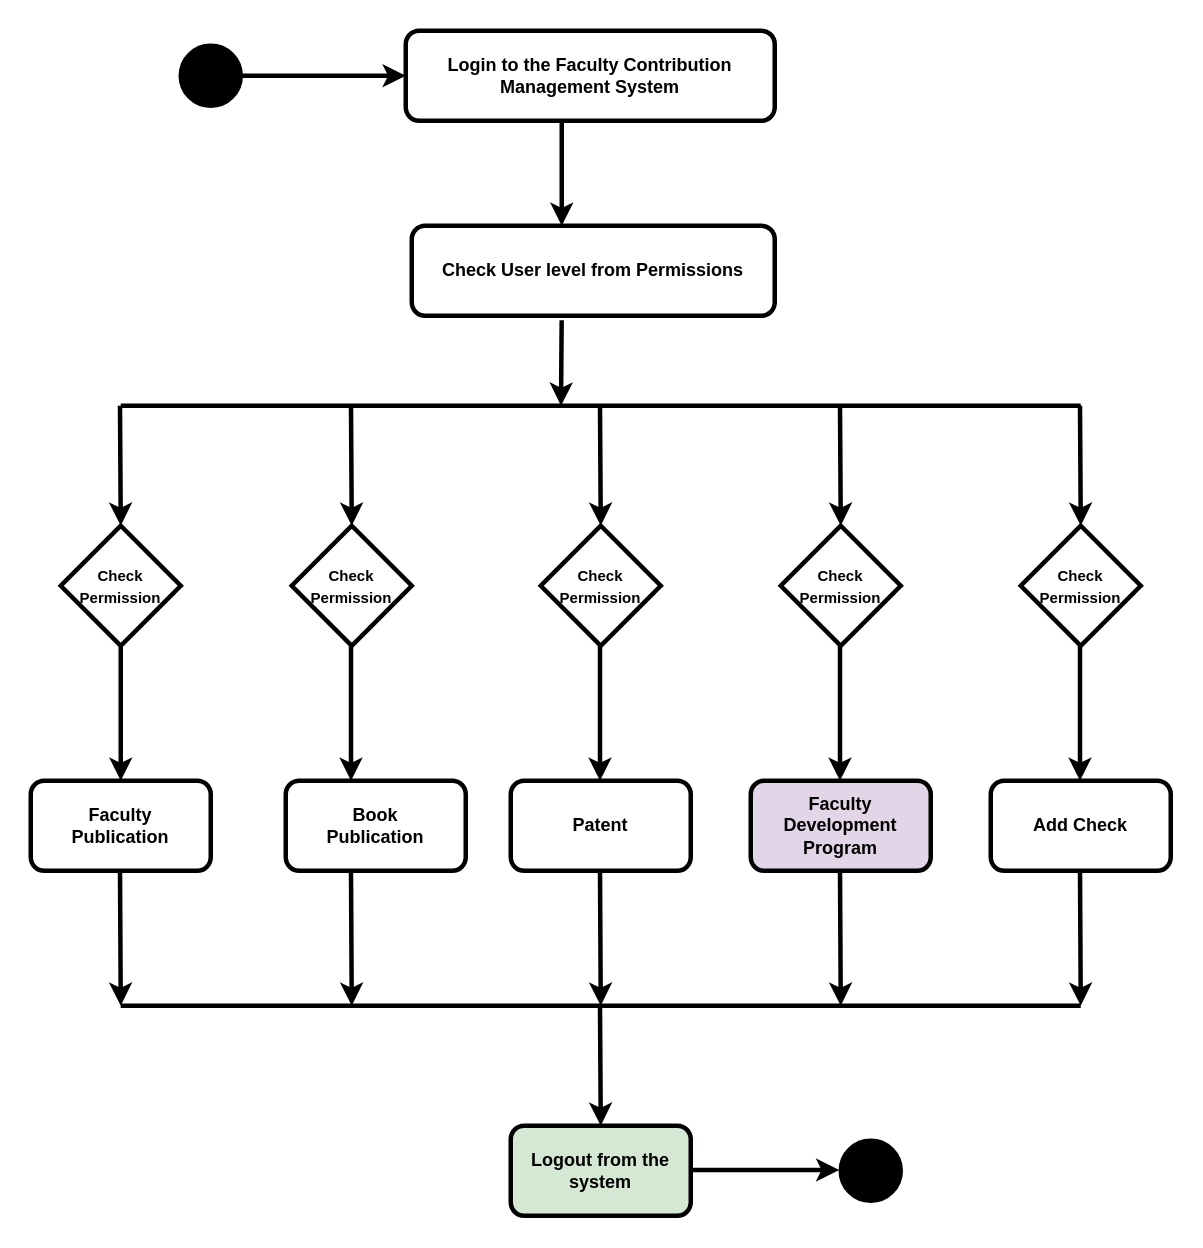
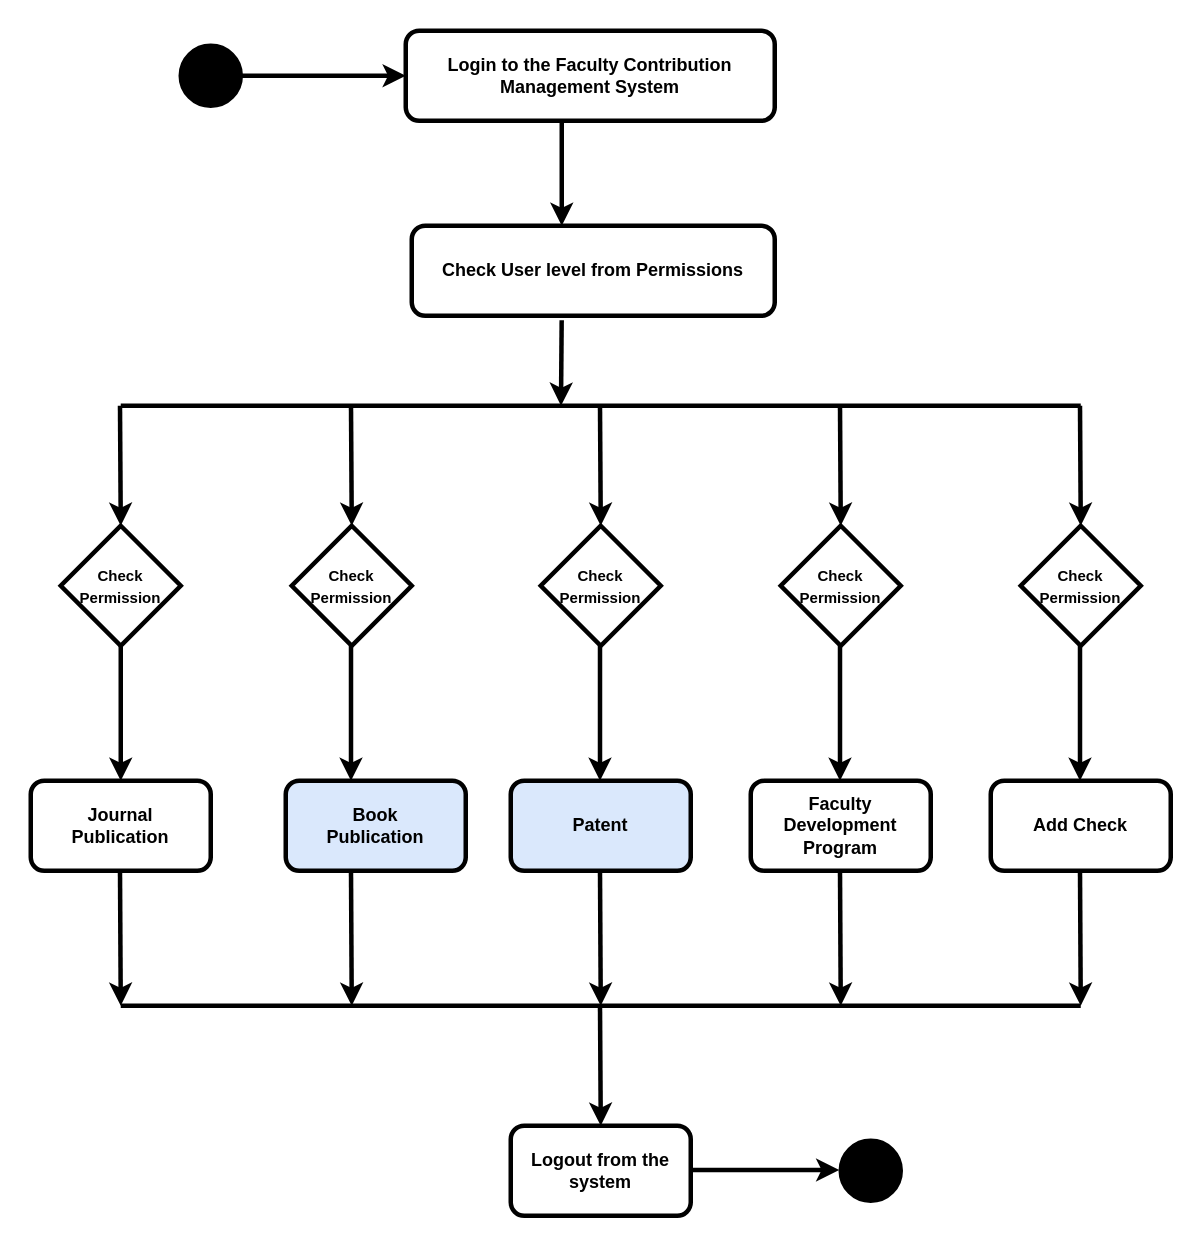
  <mxCell id="0" />
  <mxCell id="1" parent="0" />
  <mxCell id="2" value="" style="ellipse;whiteSpace=wrap;html=1;aspect=fixed;fillColor=#000000;strokeWidth=3;" vertex="1" parent="1"><mxGeometry x="120" y="30" width="40" height="40" as="geometry" /></mxCell>
  <mxCell id="3" value="&lt;b&gt;Login to the Faculty Contribution Management System&lt;/b&gt;" style="rounded=1;whiteSpace=wrap;html=1;strokeWidth=3;" vertex="1" parent="1"><mxGeometry x="270" y="20" width="246" height="60" as="geometry" /></mxCell>
  <mxCell id="4" value="" style="endArrow=classic;html=1;rounded=0;entryX=0;entryY=0.5;entryDx=0;entryDy=0;exitX=1;exitY=0.5;exitDx=0;exitDy=0;strokeWidth=3;" edge="1" parent="1" source="2" target="3"><mxGeometry width="50" height="50" relative="1" as="geometry"><mxPoint x="180" y="49.5" as="sourcePoint" /><mxPoint x="250" y="49.5" as="targetPoint" /></mxGeometry></mxCell>
  <mxCell id="5" value="" style="endArrow=classic;html=1;rounded=0;exitX=1;exitY=0.5;exitDx=0;exitDy=0;strokeWidth=3;" edge="1" parent="1"><mxGeometry width="50" height="50" relative="1" as="geometry"><mxPoint x="374" y="80" as="sourcePoint" /><mxPoint x="374" y="150" as="targetPoint" /></mxGeometry></mxCell>
  <mxCell id="6" value="&lt;b&gt;Check User level from Permissions&lt;/b&gt;" style="rounded=1;whiteSpace=wrap;html=1;strokeWidth=3;" vertex="1" parent="1"><mxGeometry x="274" y="150" width="242" height="60" as="geometry" /></mxCell>
  <mxCell id="7" value="&lt;b style=&quot;border-color: var(--border-color); font-size: 10px;&quot;&gt;Check&lt;br style=&quot;border-color: var(--border-color);&quot;&gt;Permission&lt;/b&gt;" style="rhombus;whiteSpace=wrap;html=1;strokeWidth=3;" vertex="1" parent="1"><mxGeometry x="194" y="350" width="80" height="80" as="geometry" /></mxCell>
  <mxCell id="8" value="&lt;b style=&quot;border-color: var(--border-color); font-size: 10px;&quot;&gt;Check&lt;br style=&quot;border-color: var(--border-color);&quot;&gt;Permission&lt;/b&gt;" style="rhombus;whiteSpace=wrap;html=1;strokeWidth=3;" vertex="1" parent="1"><mxGeometry x="40" y="350" width="80" height="80" as="geometry" /></mxCell>
  <mxCell id="9" value="&lt;b style=&quot;border-color: var(--border-color); font-size: 10px;&quot;&gt;Check&lt;br style=&quot;border-color: var(--border-color);&quot;&gt;Permission&lt;/b&gt;&lt;b&gt;&lt;br&gt;&lt;/b&gt;" style="rhombus;whiteSpace=wrap;html=1;strokeWidth=3;" vertex="1" parent="1"><mxGeometry x="360" y="350" width="80" height="80" as="geometry" /></mxCell>
  <mxCell id="10" value="&lt;b style=&quot;font-size: 10px;&quot;&gt;Check&lt;br style=&quot;border-color: var(--border-color);&quot;&gt;Permission&lt;/b&gt;" style="rhombus;whiteSpace=wrap;html=1;strokeWidth=3;" vertex="1" parent="1"><mxGeometry x="520" y="350" width="80" height="80" as="geometry" /></mxCell>
  <mxCell id="11" value="&lt;b style=&quot;border-color: var(--border-color); font-size: 10px;&quot;&gt;Check&lt;br style=&quot;border-color: var(--border-color);&quot;&gt;Permission&lt;/b&gt;" style="rhombus;whiteSpace=wrap;html=1;strokeWidth=3;" vertex="1" parent="1"><mxGeometry x="680" y="350" width="80" height="80" as="geometry" /></mxCell>
  <mxCell id="12" value="" style="endArrow=none;html=1;rounded=0;strokeWidth=3;" edge="1" parent="1"><mxGeometry width="50" height="50" relative="1" as="geometry"><mxPoint x="80" y="270" as="sourcePoint" /><mxPoint x="720" y="270" as="targetPoint" /></mxGeometry></mxCell>
  <mxCell id="13" value="" style="endArrow=classic;html=1;rounded=0;entryX=0.5;entryY=0;entryDx=0;entryDy=0;strokeWidth=3;" edge="1" parent="1" target="11"><mxGeometry width="50" height="50" relative="1" as="geometry"><mxPoint x="719.5" y="270" as="sourcePoint" /><mxPoint x="719.5" y="320" as="targetPoint" /></mxGeometry></mxCell>
  <mxCell id="14" value="" style="endArrow=classic;html=1;rounded=0;entryX=0.5;entryY=0;entryDx=0;entryDy=0;strokeWidth=3;" edge="1" parent="1"><mxGeometry width="50" height="50" relative="1" as="geometry"><mxPoint x="79.5" y="270" as="sourcePoint" /><mxPoint x="80" y="350" as="targetPoint" /></mxGeometry></mxCell>
  <mxCell id="15" value="" style="endArrow=classic;html=1;rounded=0;entryX=0.5;entryY=0;entryDx=0;entryDy=0;strokeWidth=3;" edge="1" parent="1"><mxGeometry width="50" height="50" relative="1" as="geometry"><mxPoint x="559.5" y="270" as="sourcePoint" /><mxPoint x="560" y="350" as="targetPoint" /></mxGeometry></mxCell>
  <mxCell id="16" value="" style="endArrow=classic;html=1;rounded=0;entryX=0.5;entryY=0;entryDx=0;entryDy=0;strokeWidth=3;" edge="1" parent="1"><mxGeometry width="50" height="50" relative="1" as="geometry"><mxPoint x="399.5" y="270" as="sourcePoint" /><mxPoint x="400" y="350" as="targetPoint" /></mxGeometry></mxCell>
  <mxCell id="17" value="" style="endArrow=classic;html=1;rounded=0;entryX=0.5;entryY=0;entryDx=0;entryDy=0;strokeWidth=3;" edge="1" parent="1"><mxGeometry width="50" height="50" relative="1" as="geometry"><mxPoint x="233.5" y="270" as="sourcePoint" /><mxPoint x="234" y="350" as="targetPoint" /></mxGeometry></mxCell>
  <mxCell id="18" value="" style="endArrow=classic;html=1;rounded=0;entryX=0.5;entryY=0;entryDx=0;entryDy=0;exitX=0.413;exitY=1.05;exitDx=0;exitDy=0;exitPerimeter=0;strokeWidth=3;" edge="1" parent="1" source="6"><mxGeometry width="50" height="50" relative="1" as="geometry"><mxPoint x="370" y="220" as="sourcePoint" /><mxPoint x="373.5" y="270" as="targetPoint" /></mxGeometry></mxCell>
  <mxCell id="19" value="" style="endArrow=none;html=1;rounded=0;strokeWidth=3;" edge="1" parent="1"><mxGeometry width="50" height="50" relative="1" as="geometry"><mxPoint x="80" y="670" as="sourcePoint" /><mxPoint x="720" y="670" as="targetPoint" /></mxGeometry></mxCell>
- <mxCell id="20" value="&lt;b&gt;Faculty&lt;br&gt;Publication&lt;/b&gt;" style="rounded=1;whiteSpace=wrap;html=1;strokeWidth=3;" vertex="1" parent="1"><mxGeometry x="20" y="520" width="120" height="60" as="geometry" /></mxCell>
- <mxCell id="21" value="&lt;b&gt;Book&lt;br style=&quot;border-color: var(--border-color);&quot;&gt;Publication&lt;/b&gt;" style="rounded=1;whiteSpace=wrap;html=1;strokeWidth=3;" vertex="1" parent="1"><mxGeometry x="190" y="520" width="120" height="60" as="geometry" /></mxCell>
- <mxCell id="22" value="&lt;b&gt;Patent&lt;/b&gt;" style="rounded=1;whiteSpace=wrap;html=1;strokeWidth=3;" vertex="1" parent="1"><mxGeometry x="340" y="520" width="120" height="60" as="geometry" /></mxCell>
- <mxCell id="23" value="&lt;b&gt;Faculty&lt;br&gt;Development&lt;br&gt;Program&lt;/b&gt;" style="rounded=1;whiteSpace=wrap;html=1;strokeWidth=3;fillColor=#e1d5e7;" vertex="1" parent="1"><mxGeometry x="500" y="520" width="120" height="60" as="geometry" /></mxCell>
+ <mxCell id="20" value="&lt;b&gt;Journal&lt;br&gt;Publication&lt;/b&gt;" style="rounded=1;whiteSpace=wrap;html=1;strokeWidth=3;" vertex="1" parent="1"><mxGeometry x="20" y="520" width="120" height="60" as="geometry" /></mxCell>
+ <mxCell id="21" value="&lt;b&gt;Book&lt;br style=&quot;border-color: var(--border-color);&quot;&gt;Publication&lt;/b&gt;" style="rounded=1;whiteSpace=wrap;html=1;strokeWidth=3;fillColor=#dae8fc;" vertex="1" parent="1"><mxGeometry x="190" y="520" width="120" height="60" as="geometry" /></mxCell>
+ <mxCell id="22" value="&lt;b&gt;Patent&lt;/b&gt;" style="rounded=1;whiteSpace=wrap;html=1;strokeWidth=3;fillColor=#dae8fc;" vertex="1" parent="1"><mxGeometry x="340" y="520" width="120" height="60" as="geometry" /></mxCell>
+ <mxCell id="23" value="&lt;b&gt;Faculty&lt;br&gt;Development&lt;br&gt;Program&lt;/b&gt;" style="rounded=1;whiteSpace=wrap;html=1;strokeWidth=3;" vertex="1" parent="1"><mxGeometry x="500" y="520" width="120" height="60" as="geometry" /></mxCell>
  <mxCell id="24" value="&lt;b&gt;Add Check&lt;/b&gt;" style="rounded=1;whiteSpace=wrap;html=1;strokeWidth=3;" vertex="1" parent="1"><mxGeometry x="660" y="520" width="120" height="60" as="geometry" /></mxCell>
  <mxCell id="25" value="" style="endArrow=classic;html=1;rounded=0;entryX=0.5;entryY=0;entryDx=0;entryDy=0;exitX=0.5;exitY=1;exitDx=0;exitDy=0;strokeWidth=3;" edge="1" parent="1" source="8"><mxGeometry width="50" height="50" relative="1" as="geometry"><mxPoint x="79.5" y="440" as="sourcePoint" /><mxPoint x="80" y="520" as="targetPoint" /></mxGeometry></mxCell>
  <mxCell id="26" value="" style="endArrow=classic;html=1;rounded=0;entryX=0.5;entryY=0;entryDx=0;entryDy=0;exitX=0.5;exitY=1;exitDx=0;exitDy=0;strokeWidth=3;" edge="1" parent="1"><mxGeometry width="50" height="50" relative="1" as="geometry"><mxPoint x="719.5" y="430" as="sourcePoint" /><mxPoint x="719.5" y="520" as="targetPoint" /></mxGeometry></mxCell>
  <mxCell id="27" value="" style="endArrow=classic;html=1;rounded=0;entryX=0.5;entryY=0;entryDx=0;entryDy=0;exitX=0.5;exitY=1;exitDx=0;exitDy=0;strokeWidth=3;" edge="1" parent="1"><mxGeometry width="50" height="50" relative="1" as="geometry"><mxPoint x="559.5" y="430" as="sourcePoint" /><mxPoint x="559.5" y="520" as="targetPoint" /></mxGeometry></mxCell>
  <mxCell id="28" value="" style="endArrow=classic;html=1;rounded=0;entryX=0.5;entryY=0;entryDx=0;entryDy=0;exitX=0.5;exitY=1;exitDx=0;exitDy=0;strokeWidth=3;" edge="1" parent="1"><mxGeometry width="50" height="50" relative="1" as="geometry"><mxPoint x="399.5" y="430" as="sourcePoint" /><mxPoint x="399.5" y="520" as="targetPoint" /></mxGeometry></mxCell>
  <mxCell id="29" value="" style="endArrow=classic;html=1;rounded=0;entryX=0.5;entryY=0;entryDx=0;entryDy=0;exitX=0.5;exitY=1;exitDx=0;exitDy=0;strokeWidth=3;" edge="1" parent="1"><mxGeometry width="50" height="50" relative="1" as="geometry"><mxPoint x="233.5" y="430" as="sourcePoint" /><mxPoint x="233.5" y="520" as="targetPoint" /></mxGeometry></mxCell>
  <mxCell id="30" value="" style="endArrow=classic;html=1;rounded=0;strokeWidth=3;" edge="1" parent="1"><mxGeometry width="50" height="50" relative="1" as="geometry"><mxPoint x="79.5" y="580" as="sourcePoint" /><mxPoint x="80" y="670" as="targetPoint" /></mxGeometry></mxCell>
  <mxCell id="31" value="" style="endArrow=classic;html=1;rounded=0;strokeWidth=3;" edge="1" parent="1"><mxGeometry width="50" height="50" relative="1" as="geometry"><mxPoint x="719.5" y="580" as="sourcePoint" /><mxPoint x="720" y="670" as="targetPoint" /></mxGeometry></mxCell>
  <mxCell id="32" value="" style="endArrow=classic;html=1;rounded=0;strokeWidth=3;" edge="1" parent="1"><mxGeometry width="50" height="50" relative="1" as="geometry"><mxPoint x="559.5" y="580" as="sourcePoint" /><mxPoint x="560" y="670" as="targetPoint" /></mxGeometry></mxCell>
  <mxCell id="33" value="" style="endArrow=classic;html=1;rounded=0;strokeWidth=3;" edge="1" parent="1"><mxGeometry width="50" height="50" relative="1" as="geometry"><mxPoint x="233.5" y="580" as="sourcePoint" /><mxPoint x="234" y="670" as="targetPoint" /></mxGeometry></mxCell>
  <mxCell id="34" value="" style="endArrow=classic;html=1;rounded=0;strokeWidth=3;" edge="1" parent="1"><mxGeometry width="50" height="50" relative="1" as="geometry"><mxPoint x="399.5" y="580" as="sourcePoint" /><mxPoint x="400" y="670" as="targetPoint" /></mxGeometry></mxCell>
- <mxCell id="35" value="&lt;b&gt;Logout from the system&lt;/b&gt;" style="rounded=1;whiteSpace=wrap;html=1;strokeWidth=3;fillColor=#d5e8d4;" vertex="1" parent="1"><mxGeometry x="340" y="750" width="120" height="60" as="geometry" /></mxCell>
+ <mxCell id="35" value="&lt;b&gt;Logout from the system&lt;/b&gt;" style="rounded=1;whiteSpace=wrap;html=1;strokeWidth=3;" vertex="1" parent="1"><mxGeometry x="340" y="750" width="120" height="60" as="geometry" /></mxCell>
  <mxCell id="36" value="" style="endArrow=classic;html=1;rounded=0;entryX=0.5;entryY=0;entryDx=0;entryDy=0;entryPerimeter=0;strokeWidth=3;" edge="1" parent="1" target="35"><mxGeometry width="50" height="50" relative="1" as="geometry"><mxPoint x="399.5" y="670" as="sourcePoint" /><mxPoint x="400" y="740" as="targetPoint" /></mxGeometry></mxCell>
  <mxCell id="37" value="" style="endArrow=classic;html=1;rounded=0;strokeWidth=3;" edge="1" parent="1"><mxGeometry width="50" height="50" relative="1" as="geometry"><mxPoint x="460" y="779.5" as="sourcePoint" /><mxPoint x="559" y="779.5" as="targetPoint" /></mxGeometry></mxCell>
  <mxCell id="38" value="" style="ellipse;whiteSpace=wrap;html=1;aspect=fixed;fillColor=#000000;strokeWidth=3;" vertex="1" parent="1"><mxGeometry x="560" y="760" width="40" height="40" as="geometry" /></mxCell>
